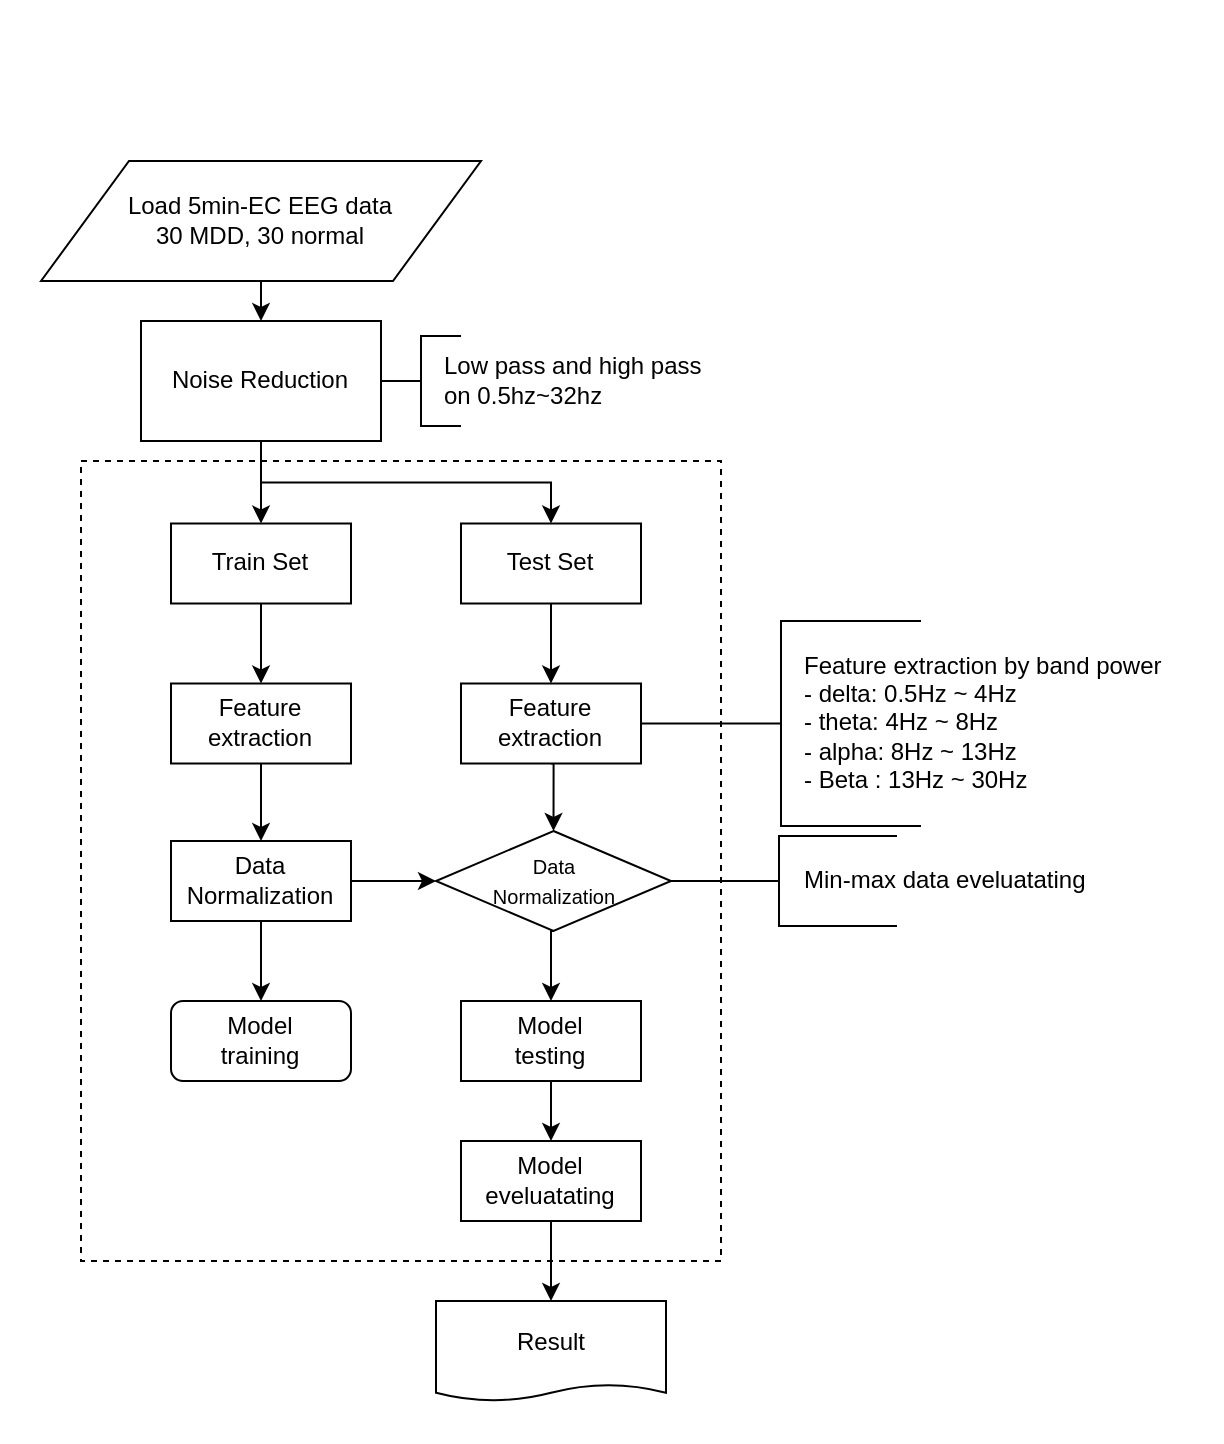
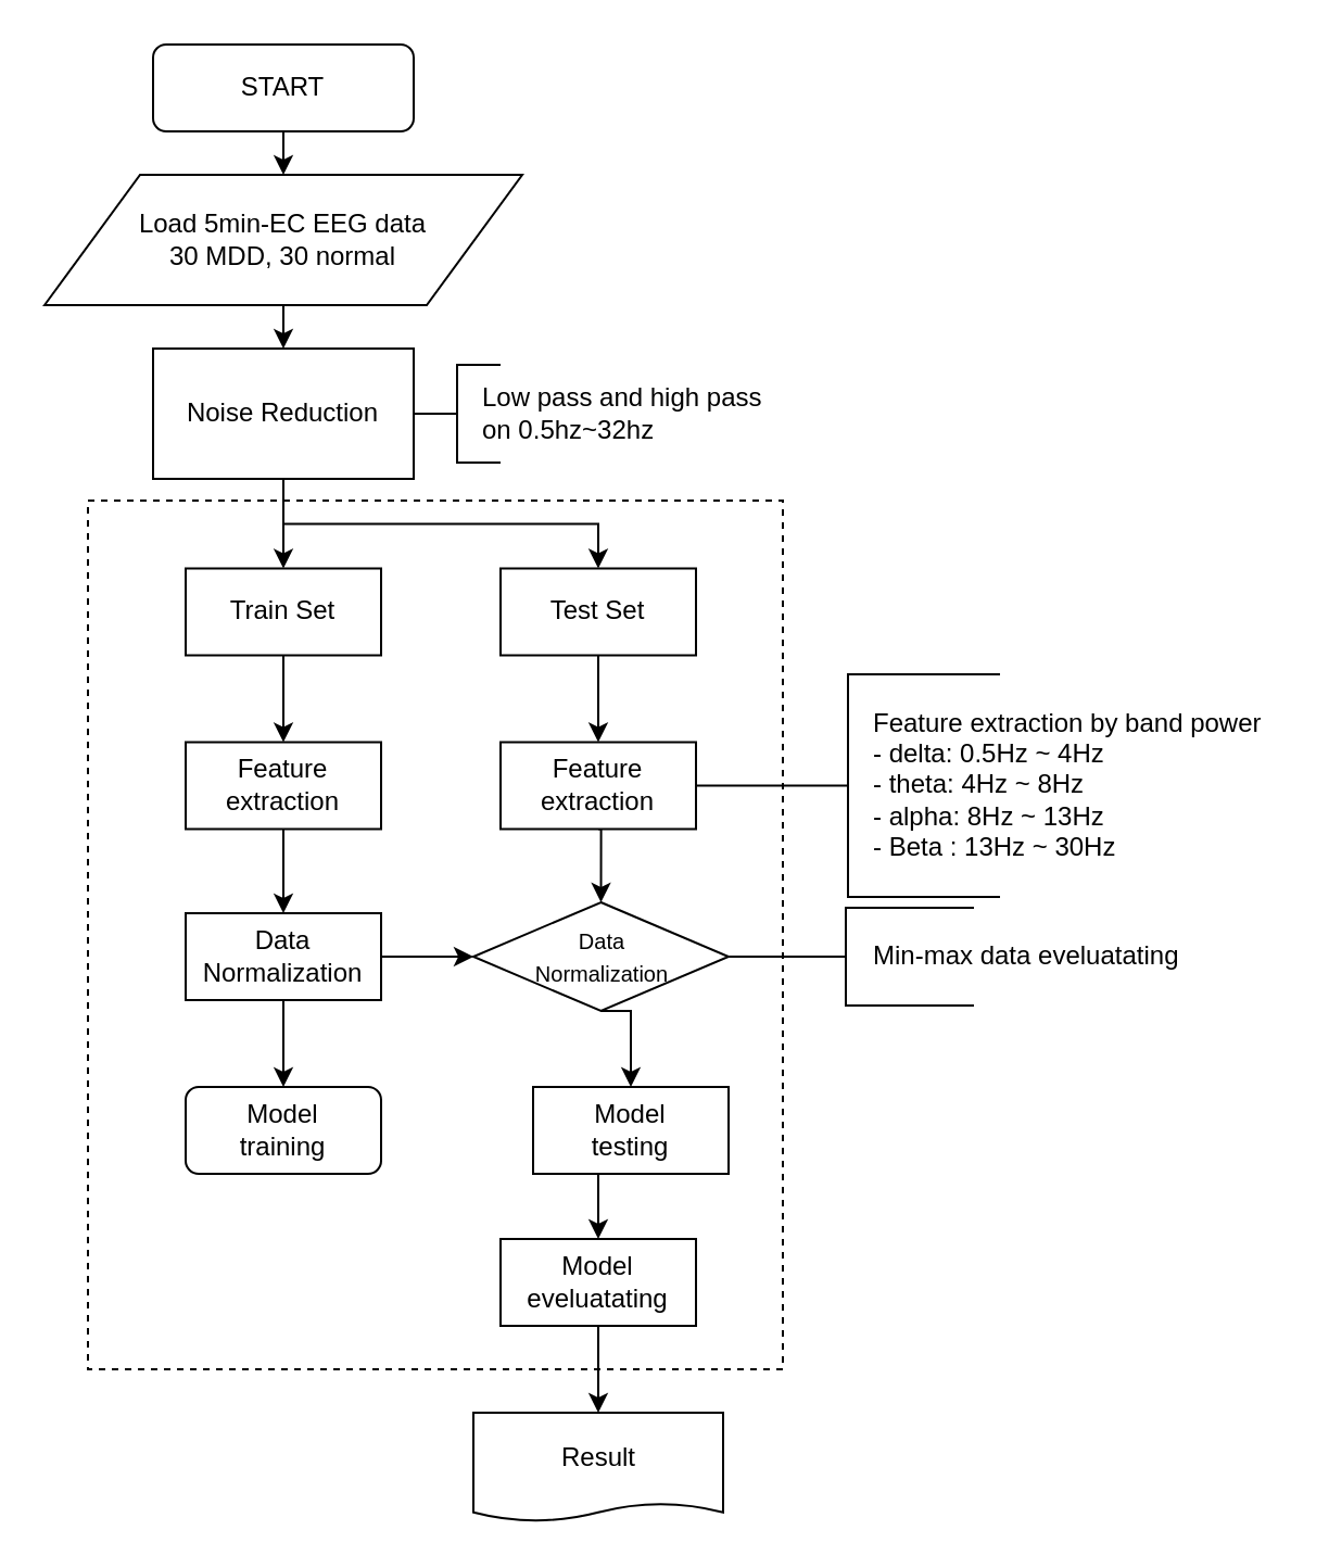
  <mxCell id="0" />
  <mxCell id="1" parent="0" />
  <mxCell id="2" value="" style="rounded=0;whiteSpace=wrap;html=1;dashed=1;" parent="1" vertex="1"><mxGeometry x="40" y="230" width="320" height="400" as="geometry" /></mxCell>
+ <mxCell id="3" style="edgeStyle=orthogonalEdgeStyle;rounded=0;orthogonalLoop=1;jettySize=auto;html=1;exitX=0.5;exitY=1;exitDx=0;exitDy=0;entryX=0.5;entryY=0;entryDx=0;entryDy=0;" parent="1" source="4" target="9" edge="1"><mxGeometry relative="1" as="geometry" /></mxCell>
+ <mxCell id="4" value="START" style="rounded=1;whiteSpace=wrap;html=1;fontSize=12;glass=0;strokeWidth=1;shadow=0;" parent="1" vertex="1"><mxGeometry x="70" y="20" width="120" height="40" as="geometry" /></mxCell>
  <mxCell id="5" style="edgeStyle=orthogonalEdgeStyle;rounded=0;orthogonalLoop=1;jettySize=auto;html=1;exitX=0.5;exitY=1;exitDx=0;exitDy=0;" edge="1" parent="1" source="7" target="16"><mxGeometry relative="1" as="geometry" /></mxCell>
  <mxCell id="6" style="edgeStyle=orthogonalEdgeStyle;rounded=0;orthogonalLoop=1;jettySize=auto;html=1;exitX=0.5;exitY=1;exitDx=0;exitDy=0;entryX=0.5;entryY=0;entryDx=0;entryDy=0;" edge="1" parent="1" source="7" target="18"><mxGeometry relative="1" as="geometry" /></mxCell>
  <mxCell id="7" value="Noise Reduction" style="rounded=0;whiteSpace=wrap;html=1;" parent="1" vertex="1"><mxGeometry x="70" y="160" width="120" height="60" as="geometry" /></mxCell>
  <mxCell id="8" style="edgeStyle=orthogonalEdgeStyle;rounded=0;orthogonalLoop=1;jettySize=auto;html=1;exitX=0.5;exitY=1;exitDx=0;exitDy=0;entryX=0.5;entryY=0;entryDx=0;entryDy=0;" parent="1" source="9" target="7" edge="1"><mxGeometry relative="1" as="geometry" /></mxCell>
  <mxCell id="9" value="Load 5min-EC EEG data&lt;br&gt;30 MDD, 30 normal" style="shape=parallelogram;perimeter=parallelogramPerimeter;whiteSpace=wrap;html=1;" parent="1" vertex="1"><mxGeometry x="20" y="80" width="220" height="60" as="geometry" /></mxCell>
  <mxCell id="10" style="edgeStyle=orthogonalEdgeStyle;rounded=0;orthogonalLoop=1;jettySize=auto;html=1;exitX=0.5;exitY=1;exitDx=0;exitDy=0;entryX=0.5;entryY=0;entryDx=0;entryDy=0;" edge="1" parent="1" source="11" target="14"><mxGeometry relative="1" as="geometry" /></mxCell>
  <mxCell id="11" value="Feature extraction" style="rounded=0;whiteSpace=wrap;html=1;" parent="1" vertex="1"><mxGeometry x="85" y="341.25" width="90" height="40" as="geometry" /></mxCell>
  <mxCell id="12" style="edgeStyle=orthogonalEdgeStyle;rounded=0;orthogonalLoop=1;jettySize=auto;html=1;exitX=1;exitY=0.5;exitDx=0;exitDy=0;entryX=0;entryY=0.5;entryDx=0;entryDy=0;" edge="1" parent="1" source="14" target="31"><mxGeometry relative="1" as="geometry" /></mxCell>
  <mxCell id="13" style="edgeStyle=orthogonalEdgeStyle;rounded=0;orthogonalLoop=1;jettySize=auto;html=1;exitX=0.5;exitY=1;exitDx=0;exitDy=0;entryX=0.5;entryY=0;entryDx=0;entryDy=0;" edge="1" parent="1" source="14" target="19"><mxGeometry relative="1" as="geometry" /></mxCell>
  <mxCell id="14" value="Data Normalization" style="rounded=0;whiteSpace=wrap;html=1;" parent="1" vertex="1"><mxGeometry x="85" y="420" width="90" height="40" as="geometry" /></mxCell>
  <mxCell id="15" style="edgeStyle=orthogonalEdgeStyle;rounded=0;orthogonalLoop=1;jettySize=auto;html=1;exitX=0.5;exitY=1;exitDx=0;exitDy=0;entryX=0.5;entryY=0;entryDx=0;entryDy=0;" edge="1" parent="1" source="16" target="11"><mxGeometry relative="1" as="geometry" /></mxCell>
  <mxCell id="16" value="Train Set" style="rounded=0;whiteSpace=wrap;html=1;" parent="1" vertex="1"><mxGeometry x="85" y="261.25" width="90" height="40" as="geometry" /></mxCell>
  <mxCell id="17" style="edgeStyle=orthogonalEdgeStyle;rounded=0;orthogonalLoop=1;jettySize=auto;html=1;exitX=0.5;exitY=1;exitDx=0;exitDy=0;entryX=0.5;entryY=0;entryDx=0;entryDy=0;" edge="1" parent="1" source="18" target="33"><mxGeometry relative="1" as="geometry" /></mxCell>
  <mxCell id="18" value="Test Set" style="rounded=0;whiteSpace=wrap;html=1;" parent="1" vertex="1"><mxGeometry x="230" y="261.25" width="90" height="40" as="geometry" /></mxCell>
  <mxCell id="19" value="Model&lt;br&gt;training" style="whiteSpace=wrap;html=1;rounded=1;" parent="1" vertex="1"><mxGeometry x="85" y="500" width="90" height="40" as="geometry" /></mxCell>
  <mxCell id="20" style="edgeStyle=orthogonalEdgeStyle;rounded=0;orthogonalLoop=1;jettySize=auto;html=1;exitX=0.5;exitY=1;exitDx=0;exitDy=0;entryX=0.5;entryY=0;entryDx=0;entryDy=0;" parent="1" source="21" target="23" edge="1"><mxGeometry relative="1" as="geometry" /></mxCell>
- <mxCell id="21" value="Model&lt;br&gt;testing" style="rounded=0;whiteSpace=wrap;html=1;" parent="1" vertex="1"><mxGeometry x="230" y="500" width="90" height="40" as="geometry" /></mxCell>
+ <mxCell id="21" value="Model&lt;br&gt;testing" style="rounded=0;whiteSpace=wrap;html=1;" parent="1" vertex="1"><mxGeometry x="245" y="500" width="90" height="40" as="geometry" /></mxCell>
  <mxCell id="22" style="edgeStyle=orthogonalEdgeStyle;rounded=0;orthogonalLoop=1;jettySize=auto;html=1;exitX=0.5;exitY=1;exitDx=0;exitDy=0;entryX=0.5;entryY=0;entryDx=0;entryDy=0;" parent="1" source="23" target="24" edge="1"><mxGeometry relative="1" as="geometry" /></mxCell>
  <mxCell id="23" value="Model&lt;br&gt;eveluatating" style="rounded=0;whiteSpace=wrap;html=1;" parent="1" vertex="1"><mxGeometry x="230" y="570" width="90" height="40" as="geometry" /></mxCell>
  <mxCell id="24" value="Result" style="shape=document;whiteSpace=wrap;html=1;boundedLbl=1;size=0.167;" parent="1" vertex="1"><mxGeometry x="217.5" y="650" width="115" height="50" as="geometry" /></mxCell>
  <mxCell id="25" value="" style="strokeWidth=1;html=1;shape=mxgraph.flowchart.annotation_2;align=left;labelPosition=right;pointerEvents=1;" parent="1" vertex="1"><mxGeometry x="190" y="167.5" width="40" height="45" as="geometry" /></mxCell>
  <mxCell id="26" value="Low pass and high pass &lt;br&gt;on 0.5hz~32hz" style="text;html=1;align=left;verticalAlign=middle;resizable=0;points=[];autosize=1;" parent="1" vertex="1"><mxGeometry x="220" y="175" width="140" height="30" as="geometry" /></mxCell>
  <mxCell id="27" value="Feature extraction by band power&lt;br&gt;- delta: 0.5Hz ~ 4Hz&lt;br&gt;- theta: 4Hz ~ 8Hz&lt;br&gt;- alpha: 8Hz ~ 13Hz&lt;br&gt;- Beta : 13Hz ~ 30Hz" style="text;html=1;align=left;verticalAlign=middle;resizable=0;points=[];autosize=1;" parent="1" vertex="1"><mxGeometry x="400" y="321.25" width="190" height="80" as="geometry" /></mxCell>
  <mxCell id="28" value="" style="strokeWidth=1;html=1;shape=mxgraph.flowchart.annotation_2;align=left;labelPosition=right;pointerEvents=1;" parent="1" vertex="1"><mxGeometry x="330" y="417.5" width="118" height="45" as="geometry" /></mxCell>
  <mxCell id="29" value="Min-max data eveluatating" style="text;html=1;align=left;verticalAlign=middle;resizable=0;points=[];autosize=1;" parent="1" vertex="1"><mxGeometry x="400" y="430" width="160" height="20" as="geometry" /></mxCell>
  <mxCell id="30" style="edgeStyle=orthogonalEdgeStyle;rounded=0;orthogonalLoop=1;jettySize=auto;html=1;exitX=0.5;exitY=1;exitDx=0;exitDy=0;entryX=0.5;entryY=0;entryDx=0;entryDy=0;" edge="1" parent="1" source="31" target="21"><mxGeometry relative="1" as="geometry" /></mxCell>
  <mxCell id="31" value="&lt;font style=&quot;font-size: 10px ; line-height: 100%&quot;&gt;Data&lt;br&gt;Normalization&lt;/font&gt;" style="rhombus;whiteSpace=wrap;html=1;" vertex="1" parent="1"><mxGeometry x="217.5" y="415" width="117.5" height="50" as="geometry" /></mxCell>
  <mxCell id="32" style="edgeStyle=orthogonalEdgeStyle;rounded=0;orthogonalLoop=1;jettySize=auto;html=1;exitX=0.5;exitY=1;exitDx=0;exitDy=0;entryX=0.5;entryY=0;entryDx=0;entryDy=0;" edge="1" parent="1" source="33" target="31"><mxGeometry relative="1" as="geometry" /></mxCell>
  <mxCell id="33" value="Feature extraction" style="rounded=0;whiteSpace=wrap;html=1;" vertex="1" parent="1"><mxGeometry x="230" y="341.25" width="90" height="40" as="geometry" /></mxCell>
  <mxCell id="34" value="" style="strokeWidth=1;html=1;shape=mxgraph.flowchart.annotation_2;align=left;labelPosition=right;pointerEvents=1;" vertex="1" parent="1"><mxGeometry x="320" y="310" width="140" height="102.5" as="geometry" /></mxCell>
